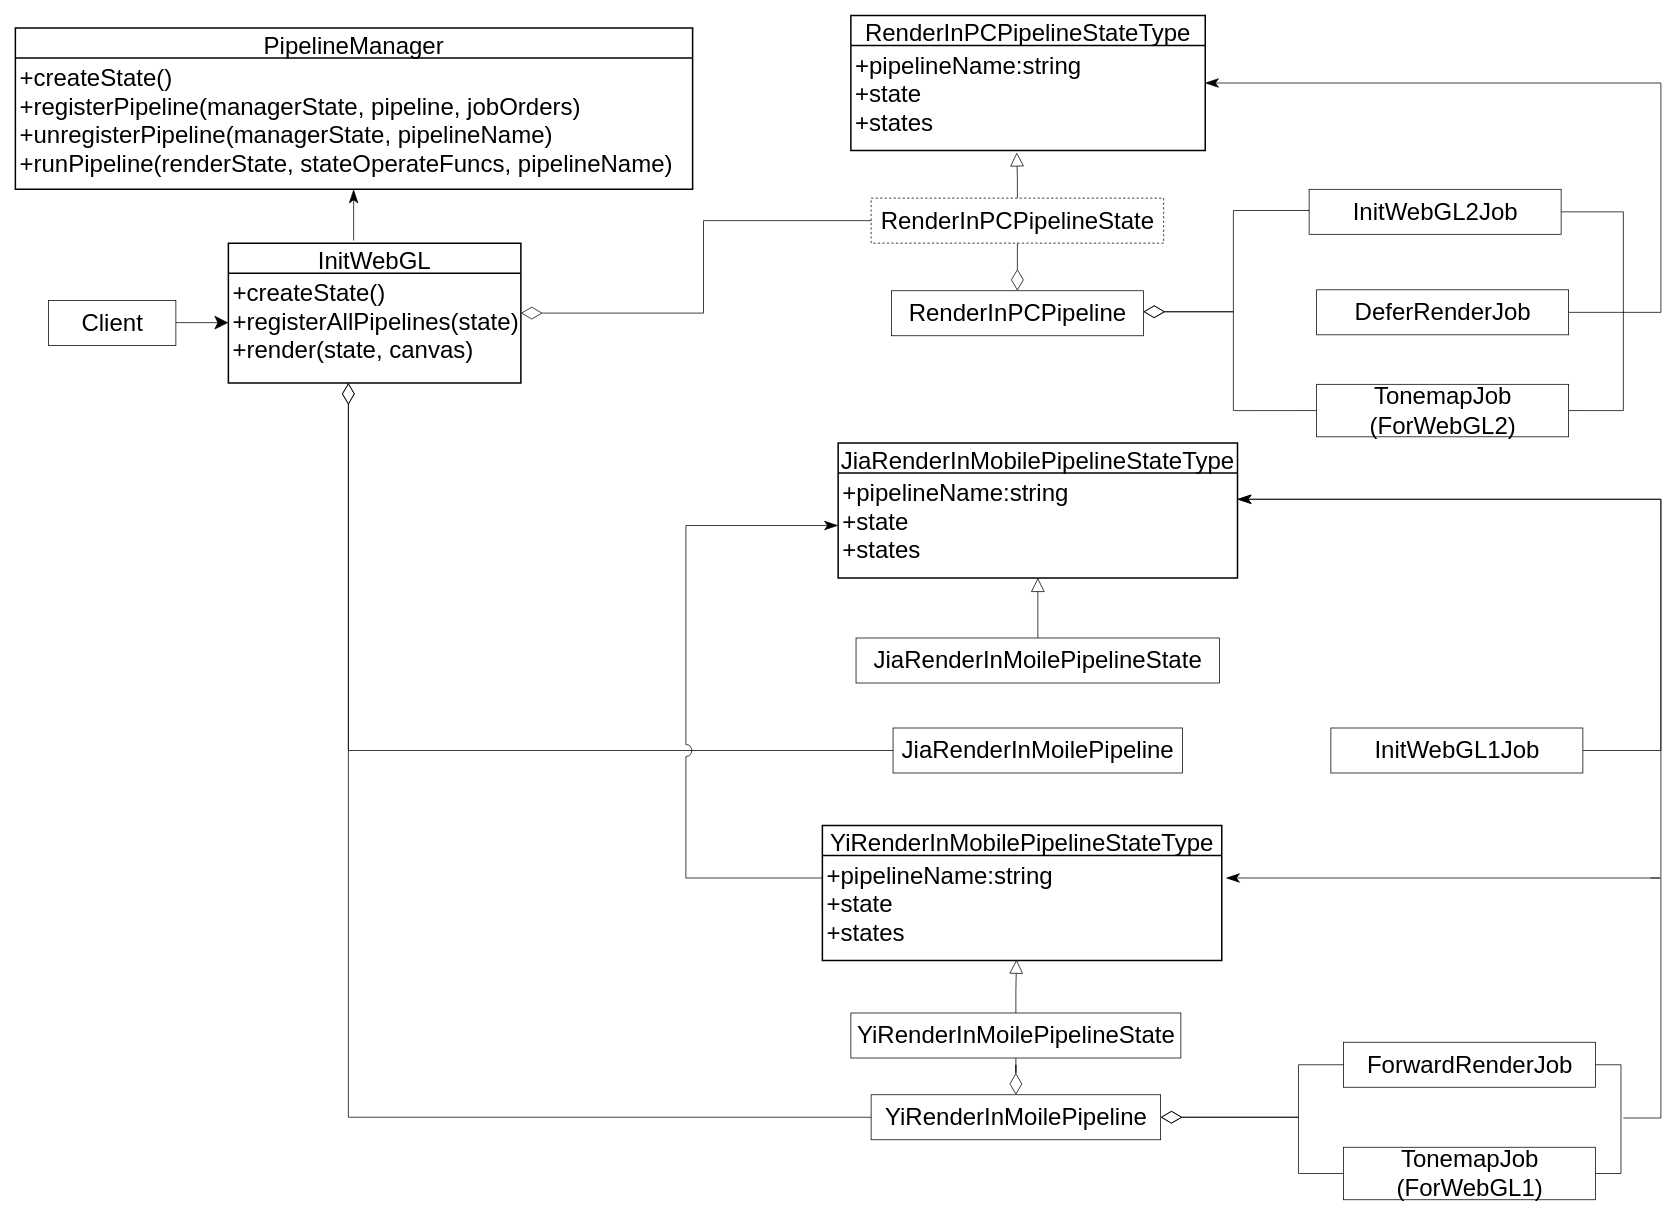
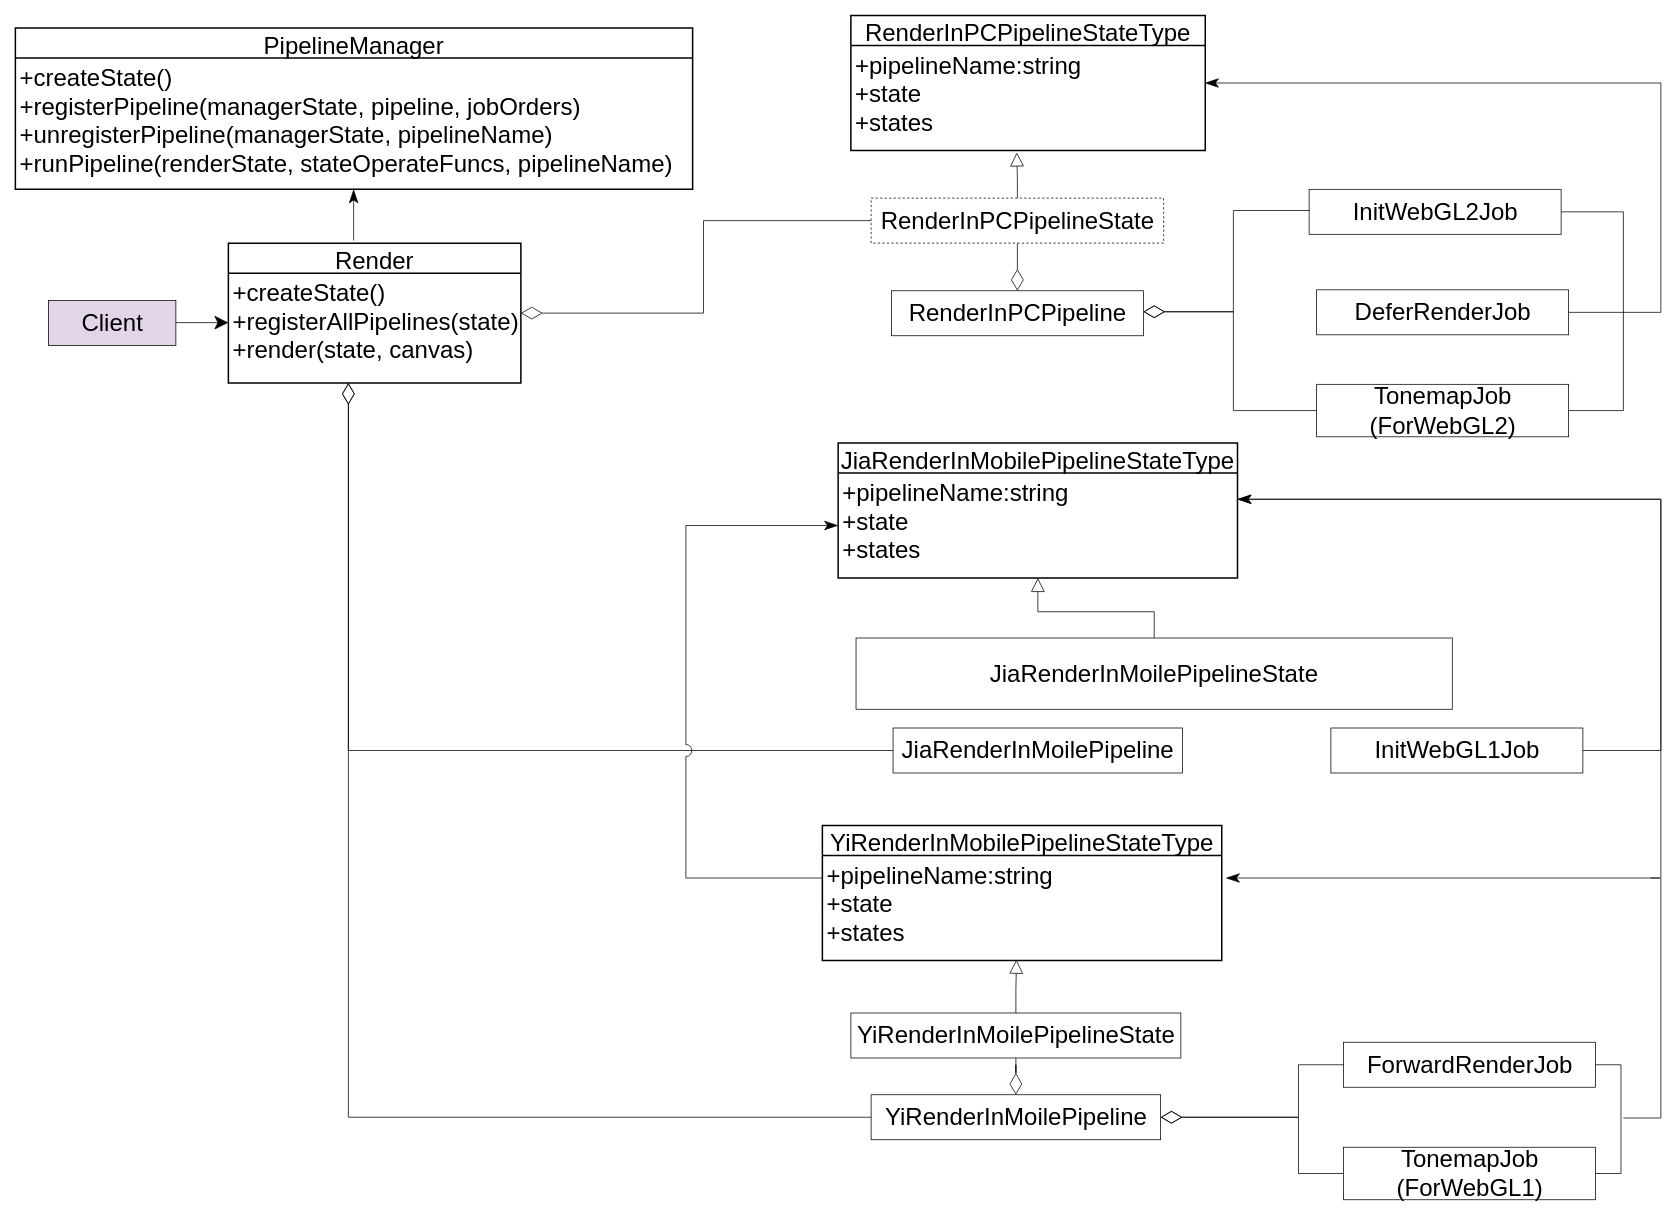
  <mxCell id="0" />
  <mxCell id="1" parent="0" />
  <mxCell id="2" style="edgeStyle=orthogonalEdgeStyle;rounded=0;orthogonalLoop=1;jettySize=auto;html=1;endArrow=none;endFill=0;startSize=26;endSize=26;exitX=1;exitY=0.5;exitDx=0;exitDy=0;startArrow=diamondThin;startFill=0;" parent="1" edge="1"><mxGeometry relative="1" as="geometry"><mxPoint x="1524" y="415" as="sourcePoint" /><mxPoint x="1744" y="280" as="targetPoint" /><Array as="points"><mxPoint x="1644" y="415" /><mxPoint x="1644" y="280" /><mxPoint x="1754" y="280" /></Array></mxGeometry></mxCell>
  <mxCell id="3" value="PipelineManager" style="swimlane;childLayout=stackLayout;horizontal=1;startSize=40;horizontalStack=0;rounded=0;fontSize=32;fontStyle=0;strokeWidth=2;resizeParent=0;resizeLast=1;shadow=0;dashed=0;align=center;" parent="1" vertex="1"><mxGeometry x="20" y="36.75" width="903" height="215" as="geometry" /></mxCell>
  <mxCell id="4" value="+createState()&#10;+registerPipeline(managerState, pipeline, jobOrders)&#10;+unregisterPipeline(managerState, pipelineName)&#10;+runPipeline(renderState, stateOperateFuncs, pipelineName)" style="align=left;strokeColor=none;fillColor=none;spacingLeft=4;fontSize=32;verticalAlign=top;resizable=0;rotatable=0;part=1;" parent="3" vertex="1"><mxGeometry y="40" width="903" height="175" as="geometry" /></mxCell>
  <mxCell id="5" style="edgeStyle=orthogonalEdgeStyle;rounded=0;orthogonalLoop=1;jettySize=auto;html=1;endArrow=none;endFill=0;startSize=26;endSize=26;startArrow=diamondThin;startFill=0;" parent="1" source="6" target="41" edge="1"><mxGeometry relative="1" as="geometry" /></mxCell>
- <mxCell id="6" value="InitWebGL" style="swimlane;childLayout=stackLayout;horizontal=1;startSize=40;horizontalStack=0;rounded=0;fontSize=32;fontStyle=0;strokeWidth=2;resizeParent=0;resizeLast=1;shadow=0;dashed=0;align=center;" parent="1" vertex="1"><mxGeometry x="304" y="323.5" width="390" height="186.5" as="geometry" /></mxCell>
+ <mxCell id="6" value="Render" style="swimlane;childLayout=stackLayout;horizontal=1;startSize=40;horizontalStack=0;rounded=0;fontSize=32;fontStyle=0;strokeWidth=2;resizeParent=0;resizeLast=1;shadow=0;dashed=0;align=center;" parent="1" vertex="1"><mxGeometry x="304" y="323.5" width="390" height="186.5" as="geometry" /></mxCell>
  <mxCell id="7" value="+createState()&#10;+registerAllPipelines(state)&#10;+render(state, canvas)" style="align=left;strokeColor=none;fillColor=none;spacingLeft=4;fontSize=32;verticalAlign=top;resizable=0;rotatable=0;part=1;" parent="6" vertex="1"><mxGeometry y="40" width="390" height="146.5" as="geometry" /></mxCell>
  <mxCell id="8" style="edgeStyle=orthogonalEdgeStyle;rounded=0;orthogonalLoop=1;jettySize=auto;html=1;fontSize=28;endArrow=classic;endFill=1;startSize=16;endSize=16;" parent="1" source="9" edge="1"><mxGeometry relative="1" as="geometry"><mxPoint x="304" y="429.5" as="targetPoint" /></mxGeometry></mxCell>
- <mxCell id="9" value="Client" style="html=1;fontSize=32;" parent="1" vertex="1"><mxGeometry x="64" y="400" width="170" height="60" as="geometry" /></mxCell>
+ <mxCell id="9" value="Client" style="html=1;fontSize=32;fillColor=#e1d5e7;" parent="1" vertex="1"><mxGeometry x="64" y="400" width="170" height="60" as="geometry" /></mxCell>
  <mxCell id="10" value="RenderInPCPipelineStateType" style="swimlane;childLayout=stackLayout;horizontal=1;startSize=40;horizontalStack=0;rounded=0;fontSize=32;fontStyle=0;strokeWidth=2;resizeParent=0;resizeLast=1;shadow=0;dashed=0;align=center;" parent="1" vertex="1"><mxGeometry x="1134" y="20" width="472.5" height="180" as="geometry" /></mxCell>
  <mxCell id="11" value="+pipelineName:string&#10;+state&#10;+states" style="align=left;strokeColor=none;fillColor=none;spacingLeft=4;fontSize=32;verticalAlign=top;resizable=0;rotatable=0;part=1;" parent="10" vertex="1"><mxGeometry y="40" width="472.5" height="140" as="geometry" /></mxCell>
  <mxCell id="12" style="edgeStyle=orthogonalEdgeStyle;rounded=0;orthogonalLoop=1;jettySize=auto;html=1;entryX=0;entryY=0.5;entryDx=0;entryDy=0;endArrow=none;endFill=0;startSize=26;endSize=26;startArrow=diamondThin;startFill=0;" parent="1" source="14" target="19" edge="1"><mxGeometry relative="1" as="geometry"><Array as="points"><mxPoint x="1644" y="415" /><mxPoint x="1644" y="547" /></Array></mxGeometry></mxCell>
  <mxCell id="13" style="edgeStyle=orthogonalEdgeStyle;rounded=0;jumpStyle=none;jumpSize=16;orthogonalLoop=1;jettySize=auto;html=1;entryX=0.5;entryY=1;entryDx=0;entryDy=0;startArrow=diamondThin;startFill=0;endArrow=none;endFill=0;startSize=26;endSize=26;" edge="1" parent="1" source="14" target="41"><mxGeometry relative="1" as="geometry" /></mxCell>
  <mxCell id="14" value="RenderInPCPipeline" style="html=1;fontSize=32;" parent="1" vertex="1"><mxGeometry x="1188" y="387" width="336" height="60" as="geometry" /></mxCell>
  <mxCell id="15" style="edgeStyle=orthogonalEdgeStyle;rounded=0;jumpStyle=none;jumpSize=16;orthogonalLoop=1;jettySize=auto;html=1;entryX=1;entryY=0.5;entryDx=0;entryDy=0;startArrow=none;startFill=0;endArrow=none;endFill=0;startSize=16;endSize=16;" edge="1" parent="1" source="16" target="19"><mxGeometry relative="1" as="geometry"><Array as="points"><mxPoint x="2164" y="282" /><mxPoint x="2164" y="547" /></Array></mxGeometry></mxCell>
  <mxCell id="16" value="InitWebGL2Job" style="html=1;fontSize=32;" parent="1" vertex="1"><mxGeometry x="1745" y="251.75" width="336" height="60" as="geometry" /></mxCell>
  <mxCell id="17" style="edgeStyle=orthogonalEdgeStyle;rounded=0;jumpStyle=none;jumpSize=16;orthogonalLoop=1;jettySize=auto;html=1;startArrow=none;startFill=0;endArrow=classicThin;endFill=1;startSize=16;endSize=16;" edge="1" parent="1" source="18"><mxGeometry relative="1" as="geometry"><mxPoint x="1606" y="110" as="targetPoint" /><Array as="points"><mxPoint x="2214" y="416" /><mxPoint x="2214" y="110" /><mxPoint x="1606" y="110" /></Array></mxGeometry></mxCell>
  <mxCell id="18" value="DeferRenderJob" style="html=1;fontSize=32;" parent="1" vertex="1"><mxGeometry x="1755" y="385.75" width="336" height="60" as="geometry" /></mxCell>
  <mxCell id="19" value="TonemapJob&lt;br&gt;(ForWebGL2)" style="html=1;fontSize=32;" parent="1" vertex="1"><mxGeometry x="1755" y="511.75" width="336" height="70" as="geometry" /></mxCell>
  <mxCell id="20" value="JiaRenderInMobilePipelineStateType" style="swimlane;childLayout=stackLayout;horizontal=1;startSize=40;horizontalStack=0;rounded=0;fontSize=32;fontStyle=0;strokeWidth=2;resizeParent=0;resizeLast=1;shadow=0;dashed=0;align=center;" parent="1" vertex="1"><mxGeometry x="1117.01" y="590" width="532.5" height="180" as="geometry" /></mxCell>
  <mxCell id="21" value="+pipelineName:string&#10;+state&#10;+states" style="align=left;strokeColor=none;fillColor=none;spacingLeft=4;fontSize=32;verticalAlign=top;resizable=0;rotatable=0;part=1;" parent="20" vertex="1"><mxGeometry y="40" width="532.5" height="140" as="geometry" /></mxCell>
  <mxCell id="22" value="YiRenderInMobilePipelineStateType" style="swimlane;childLayout=stackLayout;horizontal=1;startSize=40;horizontalStack=0;rounded=0;fontSize=32;fontStyle=0;strokeWidth=2;resizeParent=0;resizeLast=1;shadow=0;dashed=0;align=center;" parent="1" vertex="1"><mxGeometry x="1096" y="1100" width="532.5" height="180" as="geometry" /></mxCell>
  <mxCell id="23" value="+pipelineName:string&#10;+state&#10;+states" style="align=left;strokeColor=none;fillColor=none;spacingLeft=4;fontSize=32;verticalAlign=top;resizable=0;rotatable=0;part=1;" parent="22" vertex="1"><mxGeometry y="40" width="532.5" height="140" as="geometry" /></mxCell>
  <mxCell id="24" value="JiaRenderInMoilePipeline" style="html=1;fontSize=32;" parent="1" vertex="1"><mxGeometry x="1190.25" y="970" width="386" height="60" as="geometry" /></mxCell>
  <mxCell id="25" style="edgeStyle=orthogonalEdgeStyle;rounded=0;orthogonalLoop=1;jettySize=auto;html=1;endArrow=classicThin;endFill=1;startSize=16;endSize=16;exitX=1;exitY=0.5;exitDx=0;exitDy=0;entryX=1;entryY=0.25;entryDx=0;entryDy=0;" parent="1" source="26" edge="1" target="21"><mxGeometry relative="1" as="geometry"><mxPoint x="1644" y="730" as="targetPoint" /><Array as="points"><mxPoint x="2214" y="1000" /><mxPoint x="2214" y="665" /></Array></mxGeometry></mxCell>
  <mxCell id="26" value="InitWebGL1Job" style="html=1;fontSize=32;" parent="1" vertex="1"><mxGeometry x="1774" y="970" width="336" height="60" as="geometry" /></mxCell>
  <mxCell id="27" style="edgeStyle=orthogonalEdgeStyle;rounded=0;jumpStyle=arc;jumpSize=26;orthogonalLoop=1;jettySize=auto;html=1;startArrow=none;startFill=0;endArrow=classicThin;endFill=1;startSize=16;endSize=16;" edge="1" parent="1"><mxGeometry relative="1" as="geometry"><mxPoint x="2200" y="1170" as="sourcePoint" /><mxPoint x="1634" y="1170" as="targetPoint" /><Array as="points"><mxPoint x="2213" y="1170" /><mxPoint x="1613" y="1170" /></Array></mxGeometry></mxCell>
  <mxCell id="28" style="edgeStyle=orthogonalEdgeStyle;rounded=0;jumpStyle=none;jumpSize=16;orthogonalLoop=1;jettySize=auto;html=1;startArrow=none;startFill=0;endArrow=none;endFill=0;startSize=16;endSize=16;entryX=1;entryY=0.5;entryDx=0;entryDy=0;" edge="1" parent="1" source="29" target="35"><mxGeometry relative="1" as="geometry"><mxPoint x="2130.75" y="1559" as="targetPoint" /><Array as="points"><mxPoint x="2160.75" y="1419" /><mxPoint x="2160.75" y="1564" /></Array></mxGeometry></mxCell>
  <mxCell id="29" value="ForwardRenderJob" style="html=1;fontSize=32;" parent="1" vertex="1"><mxGeometry x="1790.75" y="1389" width="336" height="60" as="geometry" /></mxCell>
  <mxCell id="30" style="edgeStyle=orthogonalEdgeStyle;rounded=0;jumpStyle=arc;jumpSize=26;orthogonalLoop=1;jettySize=auto;html=1;entryX=0;entryY=0.5;entryDx=0;entryDy=0;startArrow=diamondThin;startFill=0;startSize=26;endSize=26;endArrow=none;endFill=0;" edge="1" parent="1" source="33" target="29"><mxGeometry relative="1" as="geometry"><Array as="points"><mxPoint x="1730.75" y="1489" /><mxPoint x="1730.75" y="1419" /></Array></mxGeometry></mxCell>
  <mxCell id="31" style="edgeStyle=orthogonalEdgeStyle;rounded=0;jumpStyle=arc;jumpSize=26;orthogonalLoop=1;jettySize=auto;html=1;entryX=0;entryY=0.5;entryDx=0;entryDy=0;startArrow=diamondThin;startFill=0;endArrow=none;endFill=0;startSize=26;endSize=26;" edge="1" parent="1" source="33" target="35"><mxGeometry relative="1" as="geometry"><Array as="points"><mxPoint x="1730.75" y="1489" /><mxPoint x="1730.75" y="1564" /></Array></mxGeometry></mxCell>
  <mxCell id="32" style="edgeStyle=orthogonalEdgeStyle;rounded=0;jumpStyle=none;jumpSize=16;orthogonalLoop=1;jettySize=auto;html=1;entryX=0.5;entryY=1;entryDx=0;entryDy=0;startArrow=diamondThin;startFill=0;endArrow=none;endFill=0;startSize=26;endSize=26;" edge="1" parent="1" source="33" target="45"><mxGeometry relative="1" as="geometry" /></mxCell>
  <mxCell id="33" value="YiRenderInMoilePipeline" style="html=1;fontSize=32;" parent="1" vertex="1"><mxGeometry x="1161" y="1459" width="386" height="60" as="geometry" /></mxCell>
  <mxCell id="34" style="edgeStyle=orthogonalEdgeStyle;rounded=0;jumpStyle=none;jumpSize=26;orthogonalLoop=1;jettySize=auto;html=1;entryX=1;entryY=0.25;entryDx=0;entryDy=0;startArrow=none;startFill=0;endArrow=classicThin;endFill=1;startSize=16;endSize=16;" edge="1" parent="1" target="21"><mxGeometry relative="1" as="geometry"><mxPoint x="2164" y="1490" as="sourcePoint" /><Array as="points"><mxPoint x="2214" y="1490" /><mxPoint x="2214" y="665" /></Array></mxGeometry></mxCell>
  <mxCell id="35" value="TonemapJob&lt;br&gt;(ForWebGL1)" style="html=1;fontSize=32;" parent="1" vertex="1"><mxGeometry x="1790.75" y="1529" width="336" height="70" as="geometry" /></mxCell>
  <mxCell id="36" style="edgeStyle=orthogonalEdgeStyle;rounded=0;orthogonalLoop=1;jettySize=auto;html=1;entryX=0;entryY=0.5;entryDx=0;entryDy=0;endArrow=none;endFill=0;startSize=26;endSize=26;startArrow=diamondThin;startFill=0;jumpStyle=arc;jumpSize=26;" parent="1" source="7" target="24" edge="1"><mxGeometry relative="1" as="geometry"><Array as="points"><mxPoint x="464" y="1000" /></Array></mxGeometry></mxCell>
  <mxCell id="37" style="edgeStyle=orthogonalEdgeStyle;rounded=0;orthogonalLoop=1;jettySize=auto;html=1;entryX=0;entryY=0.5;entryDx=0;entryDy=0;endArrow=none;endFill=0;startSize=26;endSize=26;startArrow=diamondThin;startFill=0;jumpStyle=arc;jumpSize=26;" parent="1" source="7" target="33" edge="1"><mxGeometry relative="1" as="geometry"><Array as="points"><mxPoint x="464" y="1489" /></Array></mxGeometry></mxCell>
  <mxCell id="38" style="edgeStyle=orthogonalEdgeStyle;rounded=0;orthogonalLoop=1;jettySize=auto;html=1;endArrow=classicThin;endFill=1;startSize=16;endSize=16;" parent="1" target="4" edge="1"><mxGeometry relative="1" as="geometry"><mxPoint x="471" y="320" as="sourcePoint" /></mxGeometry></mxCell>
  <mxCell id="39" style="edgeStyle=orthogonalEdgeStyle;rounded=0;jumpStyle=arc;jumpSize=16;orthogonalLoop=1;jettySize=auto;html=1;entryX=0;entryY=0.5;entryDx=0;entryDy=0;startArrow=none;startFill=0;endArrow=classicThin;endFill=1;startSize=16;endSize=16;exitX=0;exitY=0.5;exitDx=0;exitDy=0;" edge="1" parent="1" source="23" target="21"><mxGeometry relative="1" as="geometry"><Array as="points"><mxPoint x="1081" y="1170" /><mxPoint x="914" y="1170" /><mxPoint x="914" y="760" /></Array></mxGeometry></mxCell>
  <mxCell id="40" style="edgeStyle=orthogonalEdgeStyle;rounded=0;jumpStyle=none;jumpSize=16;orthogonalLoop=1;jettySize=auto;html=1;entryX=0.468;entryY=1.019;entryDx=0;entryDy=0;entryPerimeter=0;startArrow=none;startFill=0;endArrow=block;endFill=0;startSize=16;endSize=16;" edge="1" parent="1" source="41" target="11"><mxGeometry relative="1" as="geometry" /></mxCell>
  <mxCell id="41" value="RenderInPCPipelineState" style="html=1;fontSize=32;dashed=1;" vertex="1" parent="1"><mxGeometry x="1161" y="263.5" width="390" height="60" as="geometry" /></mxCell>
  <mxCell id="42" style="edgeStyle=orthogonalEdgeStyle;rounded=0;jumpStyle=none;jumpSize=16;orthogonalLoop=1;jettySize=auto;html=1;startArrow=none;startFill=0;endArrow=block;endFill=0;startSize=16;endSize=16;" edge="1" parent="1" source="43" target="21"><mxGeometry relative="1" as="geometry" /></mxCell>
- <mxCell id="43" value="JiaRenderInMoilePipelineState" style="html=1;fontSize=32;" vertex="1" parent="1"><mxGeometry x="1140.88" y="850" width="484.75" height="60" as="geometry" /></mxCell>
+ <mxCell id="43" value="JiaRenderInMoilePipelineState" style="html=1;fontSize=32;" vertex="1" parent="1"><mxGeometry x="1140.88" y="850" width="795" height="95" as="geometry" /></mxCell>
  <mxCell id="44" style="edgeStyle=orthogonalEdgeStyle;rounded=0;jumpStyle=none;jumpSize=16;orthogonalLoop=1;jettySize=auto;html=1;entryX=0.486;entryY=0.993;entryDx=0;entryDy=0;entryPerimeter=0;startArrow=none;startFill=0;endArrow=block;endFill=0;startSize=16;endSize=16;" edge="1" parent="1" source="45" target="23"><mxGeometry relative="1" as="geometry" /></mxCell>
  <mxCell id="45" value="YiRenderInMoilePipelineState" style="html=1;fontSize=32;" vertex="1" parent="1"><mxGeometry x="1134" y="1350" width="440" height="60" as="geometry" /></mxCell>
